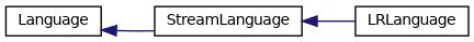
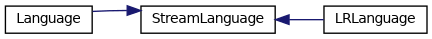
  digraph {
    rankdir=LR
    node [color=black fillcolor=white fontname=Helvetica fontsize=10 shape=record style=filled]
    edge [color=midnightblue dir=back fontname=Helvetica fontsize=10 labelfontname=Helvetica labelfontsize=10 style=solid]
    n1 [height=0.2 label=Language width=0.4]
    n2 [height=0.2 label=StreamLanguage width=0.4]
    n3 [height=0.2 label=LRLanguage width=0.4]
-   n1 -> n2
+   n2 -> n1
    n2 -> n3
  }
